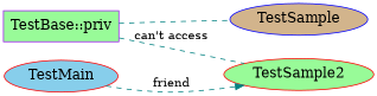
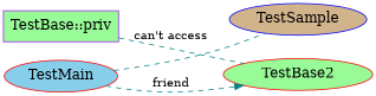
  digraph {
    rankdir=LR
    node [color=red fillcolor=palegreen fontsize=16 shape=ellipse style=filled]
    edge [color=teal dir=none style=dashed]
    n1 [color=purple label="TestBase::priv" shape=box]
    n2 [color=blue fillcolor=tan label=TestSample]
-   n3 [label=TestSample2]
+   n3 [label=TestBase2]
    n4 [fillcolor=skyblue label=TestMain]
-   n1 -> n2
+   n4 -> n2
    n1 -> n3 [label="can't access"]
    n4 -> n3 [label=friend dir=""]
  }
